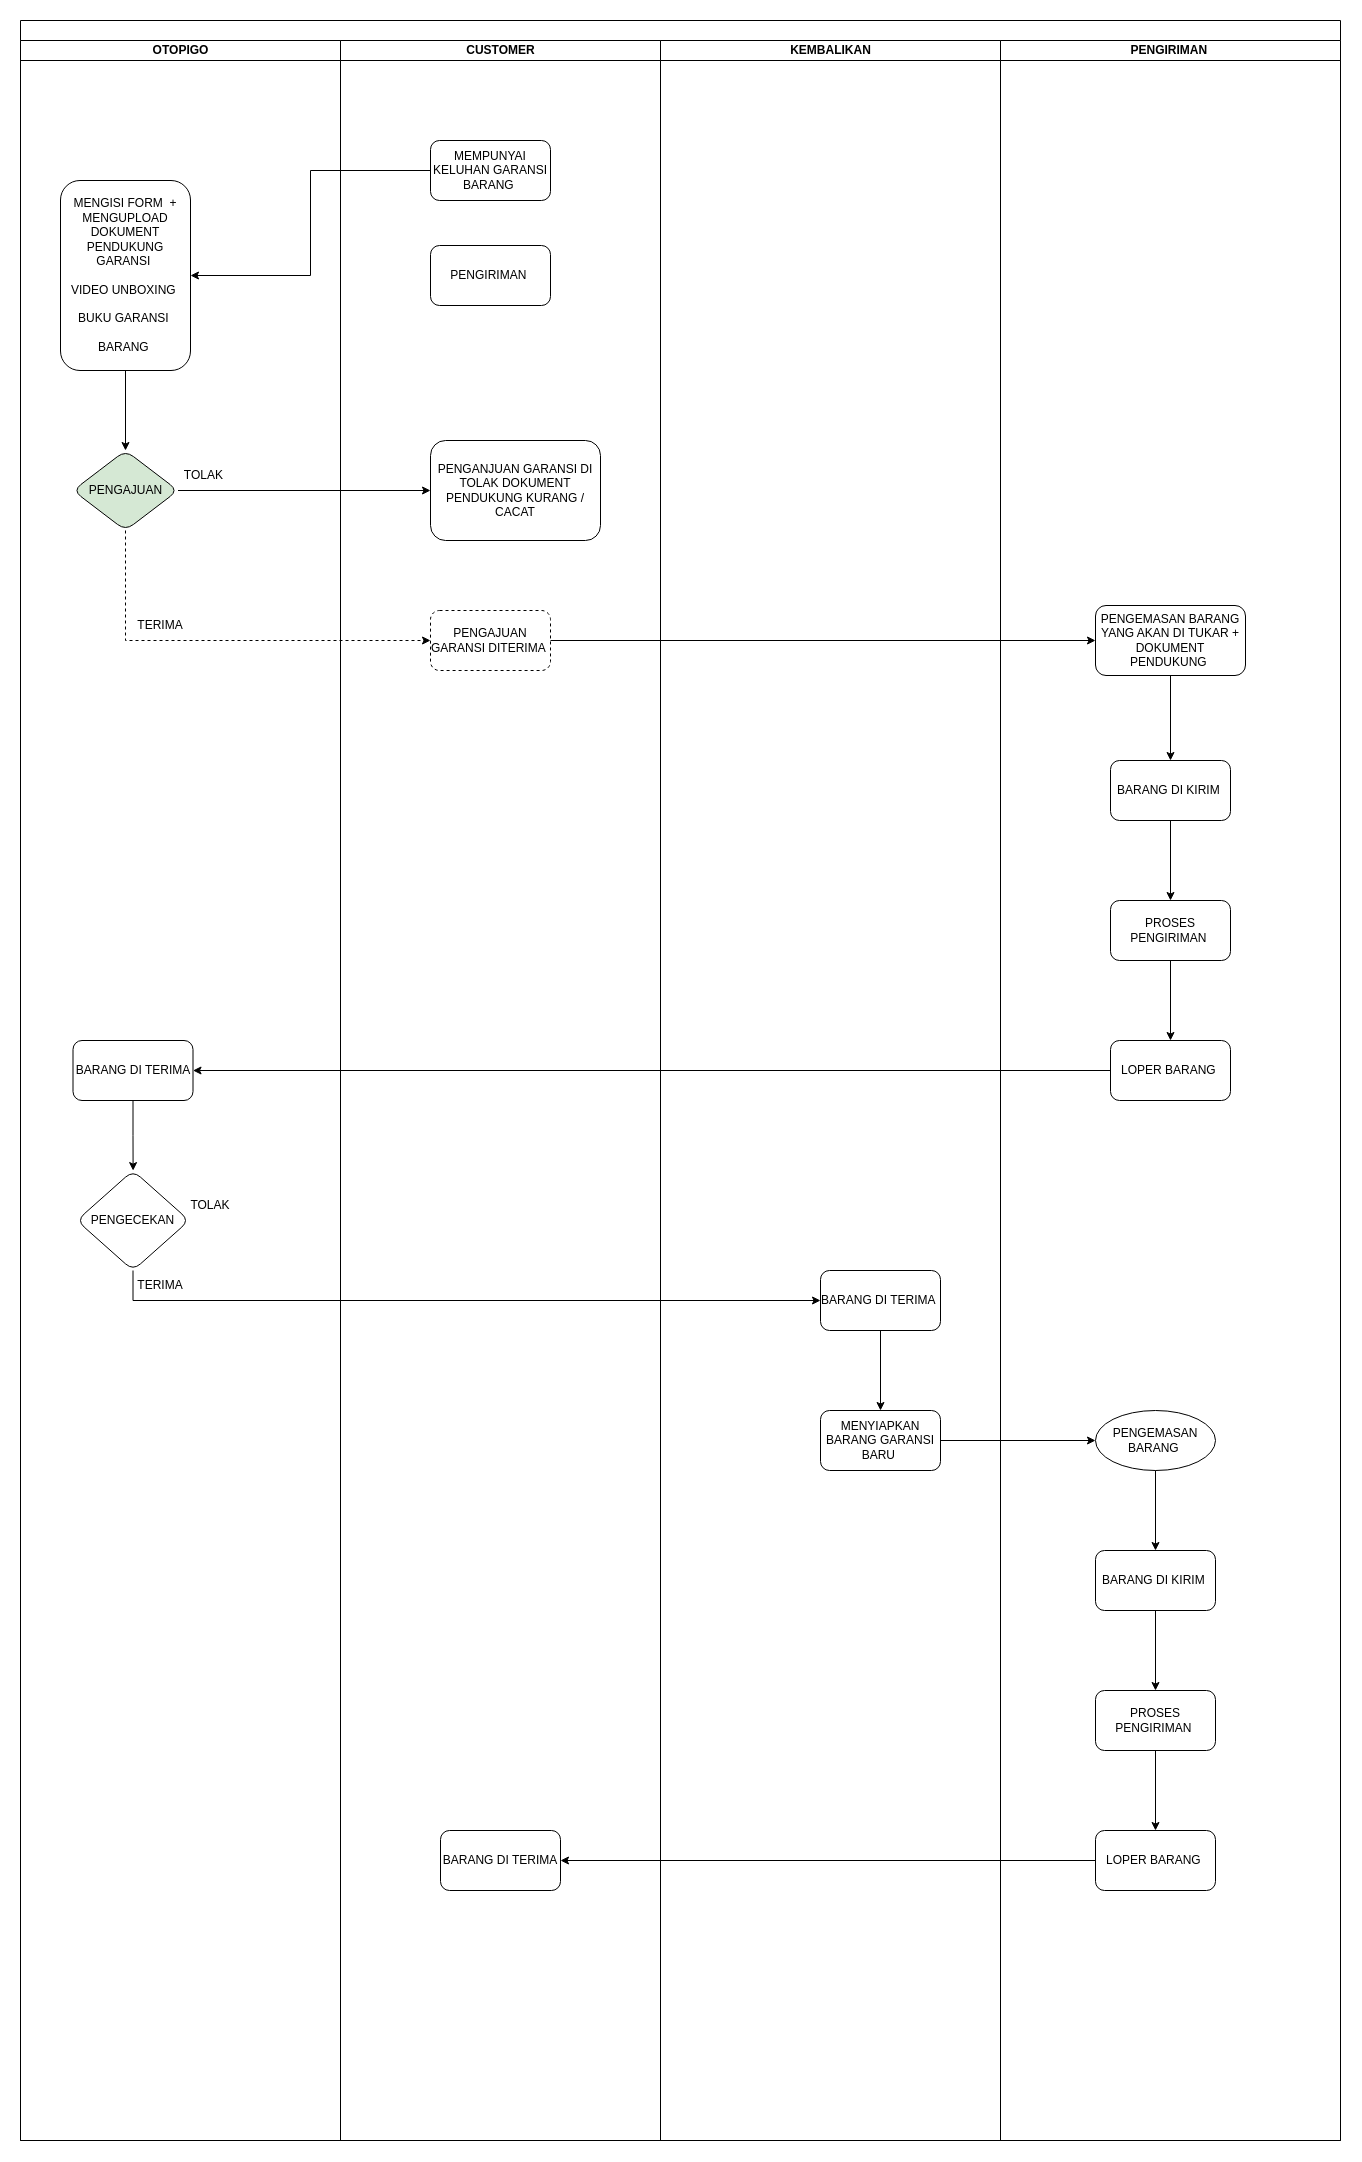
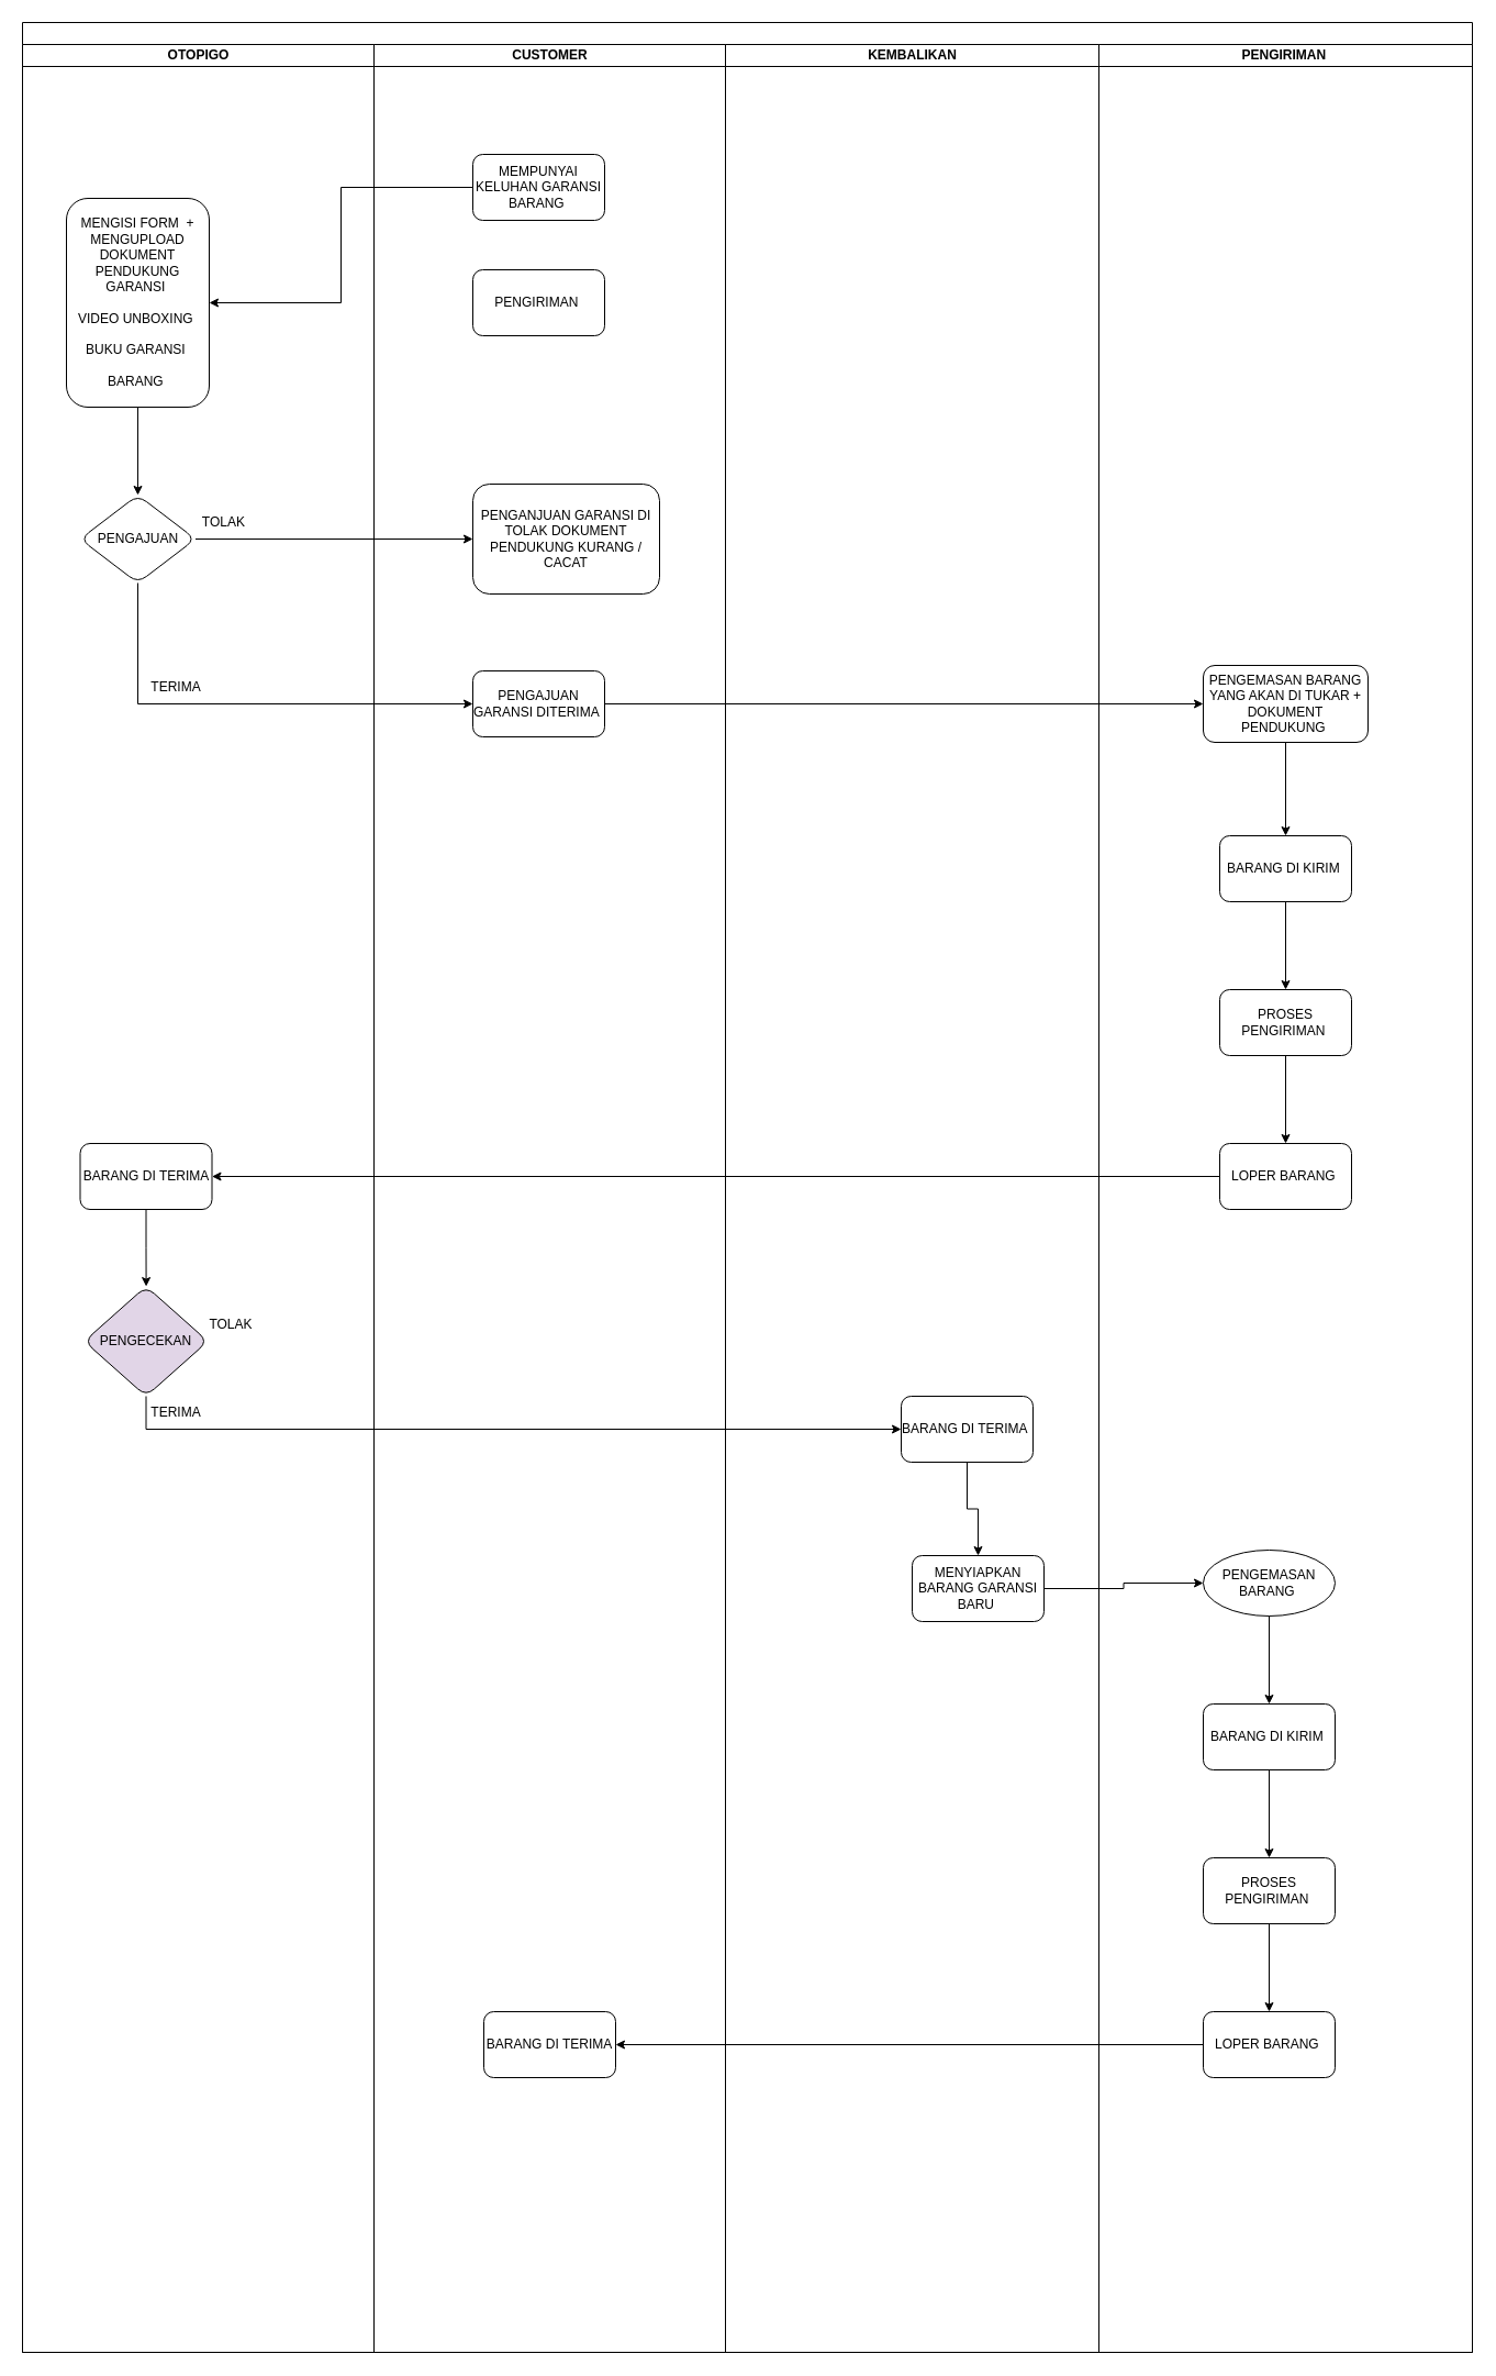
  <mxCell id="0" />
  <mxCell id="1" parent="0" />
  <mxCell id="2" value="" style="swimlane;html=1;childLayout=stackLayout;startSize=20;rounded=0;shadow=0;labelBackgroundColor=none;strokeWidth=1;fontFamily=Verdana;fontSize=8;align=center;" parent="1" vertex="1"><mxGeometry x="20" y="20" width="1320" height="2120" as="geometry" /></mxCell>
  <mxCell id="3" value="OTOPIGO" style="swimlane;html=1;startSize=20;" parent="2" vertex="1"><mxGeometry y="20" width="320" height="2100" as="geometry" /></mxCell>
  <mxCell id="4" value="MENGISI FORM&amp;nbsp; + MENGUPLOAD DOKUMENT PENDUKUNG GARANSI&amp;nbsp;&lt;br&gt;&lt;br&gt;VIDEO UNBOXING&amp;nbsp;&lt;br&gt;&lt;br&gt;BUKU GARANSI&amp;nbsp;&lt;br&gt;&lt;br&gt;BARANG&amp;nbsp;" style="whiteSpace=wrap;html=1;rounded=1;" vertex="1" parent="3"><mxGeometry x="40" y="140" width="130" height="190" as="geometry" /></mxCell>
- <mxCell id="5" value="PENGAJUAN" style="rhombus;whiteSpace=wrap;html=1;rounded=1;fillColor=#d5e8d4;" vertex="1" parent="3"><mxGeometry x="52.5" y="410" width="105" height="80" as="geometry" /></mxCell>
+ <mxCell id="5" value="PENGAJUAN" style="rhombus;whiteSpace=wrap;html=1;rounded=1;" vertex="1" parent="3"><mxGeometry x="52.5" y="410" width="105" height="80" as="geometry" /></mxCell>
  <mxCell id="6" value="" style="edgeStyle=orthogonalEdgeStyle;rounded=0;orthogonalLoop=1;jettySize=auto;html=1;" edge="1" parent="3" source="4" target="5"><mxGeometry relative="1" as="geometry" /></mxCell>
  <mxCell id="7" value="TOLAK&amp;nbsp;" style="text;html=1;strokeColor=none;fillColor=none;align=center;verticalAlign=middle;whiteSpace=wrap;rounded=0;" vertex="1" parent="3"><mxGeometry x="150" y="420" width="70" height="30" as="geometry" /></mxCell>
  <mxCell id="8" value="TERIMA" style="text;html=1;strokeColor=none;fillColor=none;align=center;verticalAlign=middle;whiteSpace=wrap;rounded=0;" vertex="1" parent="3"><mxGeometry x="110" y="570" width="60" height="30" as="geometry" /></mxCell>
  <mxCell id="9" value="BARANG DI TERIMA" style="whiteSpace=wrap;html=1;rounded=1;" vertex="1" parent="3"><mxGeometry x="52.5" y="1000" width="120" height="60" as="geometry" /></mxCell>
- <mxCell id="10" value="PENGECEKAN" style="rhombus;whiteSpace=wrap;html=1;rounded=1;" vertex="1" parent="3"><mxGeometry x="56.25" y="1130" width="112.5" height="100" as="geometry" /></mxCell>
+ <mxCell id="10" value="PENGECEKAN" style="rhombus;whiteSpace=wrap;html=1;rounded=1;fillColor=#e1d5e7;" vertex="1" parent="3"><mxGeometry x="56.25" y="1130" width="112.5" height="100" as="geometry" /></mxCell>
  <mxCell id="11" value="" style="edgeStyle=orthogonalEdgeStyle;rounded=0;orthogonalLoop=1;jettySize=auto;html=1;" edge="1" parent="3" source="9" target="10"><mxGeometry relative="1" as="geometry" /></mxCell>
  <mxCell id="12" value="TOLAK" style="text;html=1;strokeColor=none;fillColor=none;align=center;verticalAlign=middle;whiteSpace=wrap;rounded=0;" vertex="1" parent="3"><mxGeometry x="160" y="1150" width="60" height="30" as="geometry" /></mxCell>
  <mxCell id="13" value="TERIMA" style="text;html=1;strokeColor=none;fillColor=none;align=center;verticalAlign=middle;whiteSpace=wrap;rounded=0;" vertex="1" parent="3"><mxGeometry x="110" y="1230" width="60" height="30" as="geometry" /></mxCell>
  <mxCell id="14" value="CUSTOMER" style="swimlane;html=1;startSize=20;" parent="2" vertex="1"><mxGeometry x="320" y="20" width="320" height="2100" as="geometry" /></mxCell>
  <mxCell id="15" value="MEMPUNYAI KELUHAN GARANSI BARANG&amp;nbsp;" style="rounded=1;whiteSpace=wrap;html=1;" vertex="1" parent="14"><mxGeometry x="90" y="100" width="120" height="60" as="geometry" /></mxCell>
  <mxCell id="16" value="PENGIRIMAN&amp;nbsp;" style="whiteSpace=wrap;html=1;rounded=1;" vertex="1" parent="14"><mxGeometry x="90" y="205" width="120" height="60" as="geometry" /></mxCell>
  <mxCell id="17" value="PENGANJUAN GARANSI DI TOLAK DOKUMENT PENDUKUNG KURANG / CACAT" style="whiteSpace=wrap;html=1;rounded=1;" vertex="1" parent="14"><mxGeometry x="90" y="400" width="170" height="100" as="geometry" /></mxCell>
- <mxCell id="18" value="PENGAJUAN GARANSI DITERIMA&amp;nbsp;" style="rounded=1;whiteSpace=wrap;html=1;dashed=1;" vertex="1" parent="14"><mxGeometry x="90" y="570" width="120" height="60" as="geometry" /></mxCell>
+ <mxCell id="18" value="PENGAJUAN GARANSI DITERIMA&amp;nbsp;" style="rounded=1;whiteSpace=wrap;html=1;" vertex="1" parent="14"><mxGeometry x="90" y="570" width="120" height="60" as="geometry" /></mxCell>
  <mxCell id="19" value="BARANG DI TERIMA" style="whiteSpace=wrap;html=1;rounded=1;" vertex="1" parent="14"><mxGeometry x="100" y="1790" width="120" height="60" as="geometry" /></mxCell>
  <mxCell id="20" value="KEMBALIKAN" style="swimlane;html=1;startSize=20;" parent="2" vertex="1"><mxGeometry x="640" y="20" width="340" height="2100" as="geometry" /></mxCell>
  <mxCell id="21" value="BARANG DI TERIMA&amp;nbsp;" style="rounded=1;whiteSpace=wrap;html=1;" vertex="1" parent="20"><mxGeometry x="160" y="1230" width="120" height="60" as="geometry" /></mxCell>
  <mxCell id="22" value="PENGIRIMAN&amp;nbsp;" style="swimlane;html=1;startSize=20;" parent="2" vertex="1"><mxGeometry x="980" y="20" width="340" height="2100" as="geometry" /></mxCell>
  <mxCell id="23" value="PENGEMASAN BARANG YANG AKAN DI TUKAR + DOKUMENT PENDUKUNG&amp;nbsp;" style="whiteSpace=wrap;html=1;rounded=1;" vertex="1" parent="22"><mxGeometry x="95" y="565" width="150" height="70" as="geometry" /></mxCell>
  <mxCell id="24" value="PENGEMASAN BARANG&amp;nbsp;" style="ellipse;whiteSpace=wrap;html=1;" vertex="1" parent="22"><mxGeometry x="95" y="1370" width="120" height="60" as="geometry" /></mxCell>
  <mxCell id="25" value="" style="edgeStyle=orthogonalEdgeStyle;rounded=0;orthogonalLoop=1;jettySize=auto;html=1;" edge="1" parent="2" source="15" target="4"><mxGeometry relative="1" as="geometry" /></mxCell>
  <mxCell id="26" value="" style="edgeStyle=orthogonalEdgeStyle;rounded=0;orthogonalLoop=1;jettySize=auto;html=1;" edge="1" parent="2" source="5" target="17"><mxGeometry relative="1" as="geometry" /></mxCell>
- <mxCell id="27" style="edgeStyle=orthogonalEdgeStyle;rounded=0;orthogonalLoop=1;jettySize=auto;html=1;exitX=0.5;exitY=1;exitDx=0;exitDy=0;entryX=0;entryY=0.5;entryDx=0;entryDy=0;dashed=1;" edge="1" parent="2" source="5" target="18"><mxGeometry relative="1" as="geometry" /></mxCell>
+ <mxCell id="27" style="edgeStyle=orthogonalEdgeStyle;rounded=0;orthogonalLoop=1;jettySize=auto;html=1;exitX=0.5;exitY=1;exitDx=0;exitDy=0;entryX=0;entryY=0.5;entryDx=0;entryDy=0;" edge="1" parent="2" source="5" target="18"><mxGeometry relative="1" as="geometry" /></mxCell>
  <mxCell id="28" value="" style="edgeStyle=orthogonalEdgeStyle;rounded=0;orthogonalLoop=1;jettySize=auto;html=1;" edge="1" parent="2" source="18" target="23"><mxGeometry relative="1" as="geometry" /></mxCell>
  <mxCell id="29" style="edgeStyle=orthogonalEdgeStyle;rounded=0;orthogonalLoop=1;jettySize=auto;html=1;exitX=0.5;exitY=1;exitDx=0;exitDy=0;entryX=0;entryY=0.5;entryDx=0;entryDy=0;" edge="1" parent="2" source="10" target="21"><mxGeometry relative="1" as="geometry" /></mxCell>
  <mxCell id="30" value="" style="edgeStyle=orthogonalEdgeStyle;rounded=0;orthogonalLoop=1;jettySize=auto;html=1;" edge="1" parent="1" source="31" target="34"><mxGeometry relative="1" as="geometry" /></mxCell>
  <mxCell id="31" value="BARANG DI KIRIM&amp;nbsp;" style="whiteSpace=wrap;html=1;rounded=1;" vertex="1" parent="1"><mxGeometry x="1110" y="760" width="120" height="60" as="geometry" /></mxCell>
  <mxCell id="32" value="" style="edgeStyle=orthogonalEdgeStyle;rounded=0;orthogonalLoop=1;jettySize=auto;html=1;" edge="1" parent="1" source="23" target="31"><mxGeometry relative="1" as="geometry" /></mxCell>
  <mxCell id="33" value="" style="edgeStyle=orthogonalEdgeStyle;rounded=0;orthogonalLoop=1;jettySize=auto;html=1;" edge="1" parent="1" source="34" target="36"><mxGeometry relative="1" as="geometry" /></mxCell>
  <mxCell id="34" value="PROSES PENGIRIMAN&amp;nbsp;" style="whiteSpace=wrap;html=1;rounded=1;" vertex="1" parent="1"><mxGeometry x="1110" y="900" width="120" height="60" as="geometry" /></mxCell>
  <mxCell id="35" value="" style="edgeStyle=orthogonalEdgeStyle;rounded=0;orthogonalLoop=1;jettySize=auto;html=1;" edge="1" parent="1" source="36" target="9"><mxGeometry relative="1" as="geometry" /></mxCell>
  <mxCell id="36" value="LOPER BARANG&amp;nbsp;" style="whiteSpace=wrap;html=1;rounded=1;" vertex="1" parent="1"><mxGeometry x="1110" y="1040" width="120" height="60" as="geometry" /></mxCell>
  <mxCell id="37" value="" style="edgeStyle=orthogonalEdgeStyle;rounded=0;orthogonalLoop=1;jettySize=auto;html=1;" edge="1" parent="1" source="38" target="24"><mxGeometry relative="1" as="geometry" /></mxCell>
- <mxCell id="38" value="MENYIAPKAN BARANG GARANSI BARU&amp;nbsp;" style="whiteSpace=wrap;html=1;rounded=1;" vertex="1" parent="1"><mxGeometry x="820" y="1410" width="120" height="60" as="geometry" /></mxCell>
+ <mxCell id="38" value="MENYIAPKAN BARANG GARANSI BARU&amp;nbsp;" style="whiteSpace=wrap;html=1;rounded=1;" vertex="1" parent="1"><mxGeometry x="830" y="1415" width="120" height="60" as="geometry" /></mxCell>
  <mxCell id="39" value="" style="edgeStyle=orthogonalEdgeStyle;rounded=0;orthogonalLoop=1;jettySize=auto;html=1;" edge="1" parent="1" source="21" target="38"><mxGeometry relative="1" as="geometry" /></mxCell>
  <mxCell id="40" value="" style="edgeStyle=orthogonalEdgeStyle;rounded=0;orthogonalLoop=1;jettySize=auto;html=1;" edge="1" parent="1" source="41" target="44"><mxGeometry relative="1" as="geometry" /></mxCell>
  <mxCell id="41" value="BARANG DI KIRIM&amp;nbsp;" style="whiteSpace=wrap;html=1;rounded=1;" vertex="1" parent="1"><mxGeometry x="1095" y="1550" width="120" height="60" as="geometry" /></mxCell>
  <mxCell id="42" value="" style="edgeStyle=orthogonalEdgeStyle;rounded=0;orthogonalLoop=1;jettySize=auto;html=1;" edge="1" parent="1" source="24" target="41"><mxGeometry relative="1" as="geometry" /></mxCell>
  <mxCell id="43" value="" style="edgeStyle=orthogonalEdgeStyle;rounded=0;orthogonalLoop=1;jettySize=auto;html=1;" edge="1" parent="1" source="44" target="46"><mxGeometry relative="1" as="geometry" /></mxCell>
  <mxCell id="44" value="PROSES PENGIRIMAN&amp;nbsp;" style="whiteSpace=wrap;html=1;rounded=1;" vertex="1" parent="1"><mxGeometry x="1095" y="1690" width="120" height="60" as="geometry" /></mxCell>
  <mxCell id="45" value="" style="edgeStyle=orthogonalEdgeStyle;rounded=0;orthogonalLoop=1;jettySize=auto;html=1;" edge="1" parent="1" source="46" target="19"><mxGeometry relative="1" as="geometry" /></mxCell>
  <mxCell id="46" value="LOPER BARANG&amp;nbsp;" style="whiteSpace=wrap;html=1;rounded=1;" vertex="1" parent="1"><mxGeometry x="1095" y="1830" width="120" height="60" as="geometry" /></mxCell>
